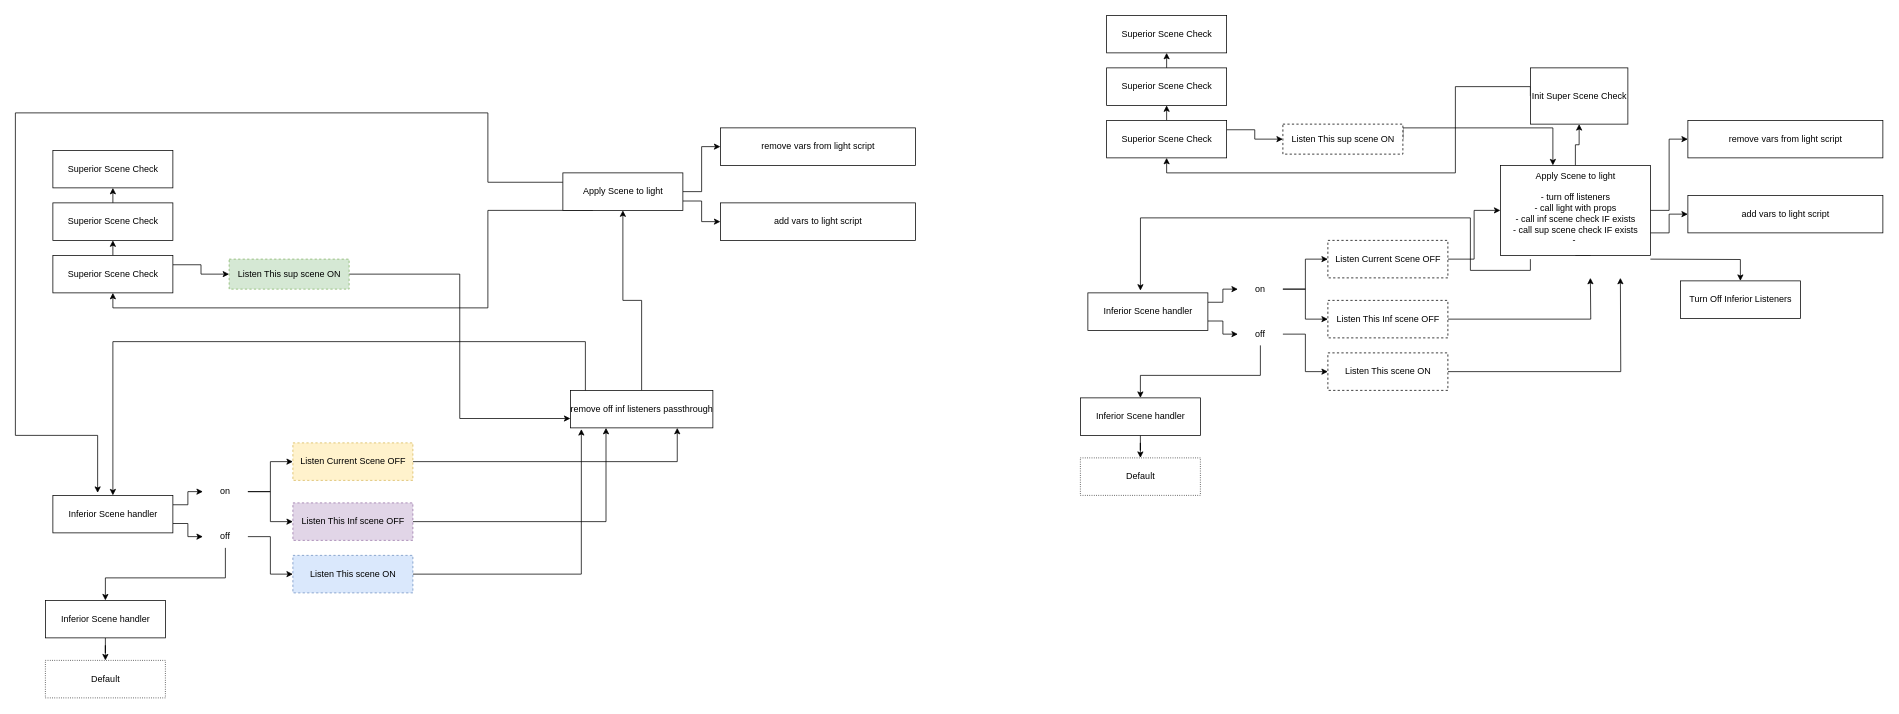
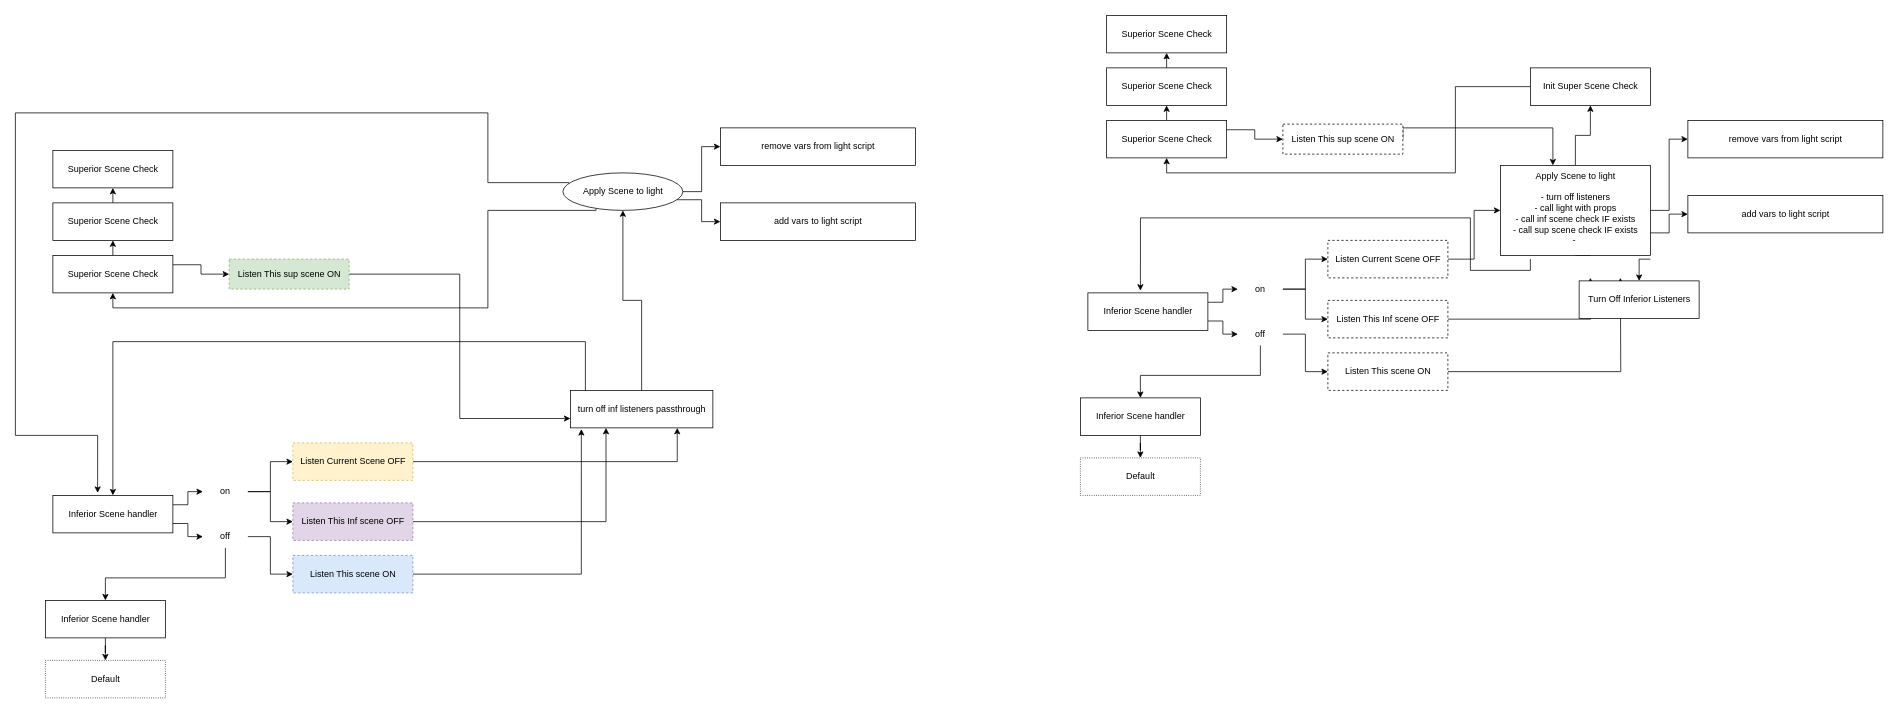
  <mxCell id="0" />
  <mxCell id="1" parent="0" />
  <mxCell id="2" value="remove vars from light script" style="html=1;" vertex="1" parent="1"><mxGeometry x="2250" y="160" width="260" height="50" as="geometry" /></mxCell>
  <mxCell id="3" style="edgeStyle=orthogonalEdgeStyle;rounded=0;orthogonalLoop=1;jettySize=auto;html=1;entryX=0;entryY=0.5;entryDx=0;entryDy=0;" edge="1" parent="1" source="8" target="2"><mxGeometry relative="1" as="geometry"><mxPoint x="2220" y="245" as="targetPoint" /></mxGeometry></mxCell>
  <mxCell id="4" style="edgeStyle=orthogonalEdgeStyle;rounded=0;orthogonalLoop=1;jettySize=auto;html=1;exitX=0.5;exitY=1;exitDx=0;exitDy=0;entryX=0.5;entryY=0;entryDx=0;entryDy=0;" edge="1" parent="1" source="8"><mxGeometry relative="1" as="geometry"><mxPoint x="2120" y="320" as="targetPoint" /></mxGeometry></mxCell>
  <mxCell id="5" style="edgeStyle=orthogonalEdgeStyle;rounded=0;orthogonalLoop=1;jettySize=auto;html=1;exitX=1;exitY=0.5;exitDx=0;exitDy=0;entryX=0.5;entryY=0;entryDx=0;entryDy=0;" edge="1" parent="1" target="33"><mxGeometry relative="1" as="geometry"><mxPoint x="2200" y="345" as="sourcePoint" /></mxGeometry></mxCell>
  <mxCell id="6" style="edgeStyle=orthogonalEdgeStyle;rounded=0;orthogonalLoop=1;jettySize=auto;html=1;exitX=0.5;exitY=0;exitDx=0;exitDy=0;entryX=0.5;entryY=1;entryDx=0;entryDy=0;" edge="1" parent="1" source="8" target="36"><mxGeometry relative="1" as="geometry" /></mxCell>
  <mxCell id="7" style="edgeStyle=orthogonalEdgeStyle;rounded=0;orthogonalLoop=1;jettySize=auto;html=1;exitX=1;exitY=0.75;exitDx=0;exitDy=0;entryX=0;entryY=0.5;entryDx=0;entryDy=0;" edge="1" parent="1" source="8" target="39"><mxGeometry relative="1" as="geometry" /></mxCell>
  <mxCell id="8" value="Apply Scene to light&lt;br&gt;&lt;br&gt;- turn off listeners&lt;br&gt;- call light with props&lt;br&gt;- call inf scene check IF exists&lt;br&gt;- call sup scene check IF exists&lt;br&gt;-&amp;nbsp;" style="html=1;verticalAlign=top;" vertex="1" parent="1"><mxGeometry x="2000" y="220" width="200" height="120" as="geometry" /></mxCell>
  <mxCell id="9" style="edgeStyle=orthogonalEdgeStyle;rounded=0;orthogonalLoop=1;jettySize=auto;html=1;exitX=1;exitY=0.25;exitDx=0;exitDy=0;" edge="1" parent="1" source="11" target="23"><mxGeometry relative="1" as="geometry" /></mxCell>
  <mxCell id="10" style="edgeStyle=orthogonalEdgeStyle;rounded=0;orthogonalLoop=1;jettySize=auto;html=1;exitX=1;exitY=0.75;exitDx=0;exitDy=0;" edge="1" parent="1" source="11" target="26"><mxGeometry relative="1" as="geometry" /></mxCell>
  <mxCell id="11" value="Inferior Scene handler" style="html=1;" vertex="1" parent="1"><mxGeometry x="1450" y="390" width="160" height="50" as="geometry" /></mxCell>
  <mxCell id="12" style="edgeStyle=orthogonalEdgeStyle;rounded=0;orthogonalLoop=1;jettySize=auto;html=1;exitX=1;exitY=0.25;exitDx=0;exitDy=0;entryX=0;entryY=0.5;entryDx=0;entryDy=0;" edge="1" parent="1" source="14" target="38"><mxGeometry relative="1" as="geometry"><mxPoint x="1695" y="165" as="targetPoint" /></mxGeometry></mxCell>
  <mxCell id="13" style="edgeStyle=orthogonalEdgeStyle;rounded=0;orthogonalLoop=1;jettySize=auto;html=1;exitX=0.5;exitY=0;exitDx=0;exitDy=0;entryX=0.5;entryY=1;entryDx=0;entryDy=0;" edge="1" parent="1" source="14" target="17"><mxGeometry relative="1" as="geometry" /></mxCell>
  <mxCell id="14" value="Superior Scene Check" style="html=1;" vertex="1" parent="1"><mxGeometry x="1475" y="160" width="160" height="50" as="geometry" /></mxCell>
  <mxCell id="15" style="edgeStyle=orthogonalEdgeStyle;rounded=0;orthogonalLoop=1;jettySize=auto;html=1;entryX=0.438;entryY=-0.06;entryDx=0;entryDy=0;entryPerimeter=0;exitX=0;exitY=0.5;exitDx=0;exitDy=0;" edge="1" parent="1" target="11"><mxGeometry relative="1" as="geometry"><mxPoint x="2040" y="345" as="sourcePoint" /><Array as="points"><mxPoint x="2040" y="360" /><mxPoint x="1960" y="360" /><mxPoint x="1960" y="290" /><mxPoint x="1520" y="290" /></Array></mxGeometry></mxCell>
  <mxCell id="16" style="edgeStyle=orthogonalEdgeStyle;rounded=0;orthogonalLoop=1;jettySize=auto;html=1;exitX=0.5;exitY=0;exitDx=0;exitDy=0;entryX=0.5;entryY=1;entryDx=0;entryDy=0;" edge="1" parent="1" source="17" target="18"><mxGeometry relative="1" as="geometry" /></mxCell>
  <mxCell id="17" value="Superior Scene Check" style="html=1;" vertex="1" parent="1"><mxGeometry x="1475" y="90" width="160" height="50" as="geometry" /></mxCell>
  <mxCell id="18" value="Superior Scene Check" style="html=1;" vertex="1" parent="1"><mxGeometry x="1475" y="20" width="160" height="50" as="geometry" /></mxCell>
  <mxCell id="19" style="edgeStyle=orthogonalEdgeStyle;rounded=0;orthogonalLoop=1;jettySize=auto;html=1;exitX=1;exitY=0.5;exitDx=0;exitDy=0;entryX=0;entryY=0.5;entryDx=0;entryDy=0;" edge="1" parent="1" source="20" target="8"><mxGeometry relative="1" as="geometry" /></mxCell>
  <mxCell id="20" value="Listen Current Scene OFF" style="html=1;dashed=1;" vertex="1" parent="1"><mxGeometry x="1770" y="320" width="160" height="50" as="geometry" /></mxCell>
  <mxCell id="21" style="edgeStyle=orthogonalEdgeStyle;rounded=0;orthogonalLoop=1;jettySize=auto;html=1;exitX=1;exitY=0.5;exitDx=0;exitDy=0;entryX=0;entryY=0.5;entryDx=0;entryDy=0;" edge="1" parent="1" source="23" target="20"><mxGeometry relative="1" as="geometry" /></mxCell>
  <mxCell id="22" style="edgeStyle=orthogonalEdgeStyle;rounded=0;orthogonalLoop=1;jettySize=auto;html=1;entryX=0;entryY=0.5;entryDx=0;entryDy=0;" edge="1" parent="1" source="23" target="30"><mxGeometry relative="1" as="geometry" /></mxCell>
  <mxCell id="23" value="on" style="text;html=1;strokeColor=none;fillColor=none;align=center;verticalAlign=middle;whiteSpace=wrap;rounded=0;" vertex="1" parent="1"><mxGeometry x="1650" y="370" width="60" height="30" as="geometry" /></mxCell>
  <mxCell id="24" style="edgeStyle=orthogonalEdgeStyle;rounded=0;orthogonalLoop=1;jettySize=auto;html=1;" edge="1" parent="1" source="26" target="28"><mxGeometry relative="1" as="geometry"><Array as="points"><mxPoint x="1680" y="500" /><mxPoint x="1520" y="500" /></Array></mxGeometry></mxCell>
  <mxCell id="25" style="edgeStyle=orthogonalEdgeStyle;rounded=0;orthogonalLoop=1;jettySize=auto;html=1;entryX=0;entryY=0.5;entryDx=0;entryDy=0;" edge="1" parent="1" source="26" target="32"><mxGeometry relative="1" as="geometry" /></mxCell>
  <mxCell id="26" value="off" style="text;html=1;strokeColor=none;fillColor=none;align=center;verticalAlign=middle;whiteSpace=wrap;rounded=0;" vertex="1" parent="1"><mxGeometry x="1650" y="430" width="60" height="30" as="geometry" /></mxCell>
  <mxCell id="27" style="edgeStyle=orthogonalEdgeStyle;rounded=0;orthogonalLoop=1;jettySize=auto;html=1;exitX=0.5;exitY=1;exitDx=0;exitDy=0;" edge="1" parent="1" source="28" target="34"><mxGeometry relative="1" as="geometry" /></mxCell>
  <mxCell id="28" value="Inferior Scene handler" style="html=1;" vertex="1" parent="1"><mxGeometry x="1440" y="530" width="160" height="50" as="geometry" /></mxCell>
  <mxCell id="29" style="edgeStyle=orthogonalEdgeStyle;rounded=0;orthogonalLoop=1;jettySize=auto;html=1;exitX=1;exitY=0.5;exitDx=0;exitDy=0;entryX=0.5;entryY=1;entryDx=0;entryDy=0;" edge="1" parent="1" source="30"><mxGeometry relative="1" as="geometry"><mxPoint x="2120" y="370" as="targetPoint" /></mxGeometry></mxCell>
  <mxCell id="30" value="Listen This Inf scene OFF" style="html=1;dashed=1;" vertex="1" parent="1"><mxGeometry x="1770" y="400" width="160" height="50" as="geometry" /></mxCell>
  <mxCell id="31" style="edgeStyle=orthogonalEdgeStyle;rounded=0;orthogonalLoop=1;jettySize=auto;html=1;exitX=1;exitY=0.5;exitDx=0;exitDy=0;entryX=0.75;entryY=1;entryDx=0;entryDy=0;" edge="1" parent="1" source="32"><mxGeometry relative="1" as="geometry"><mxPoint x="2160" y="370" as="targetPoint" /></mxGeometry></mxCell>
  <mxCell id="32" value="Listen This scene ON" style="html=1;dashed=1;" vertex="1" parent="1"><mxGeometry x="1770" y="470" width="160" height="50" as="geometry" /></mxCell>
- <mxCell id="33" value="Turn Off Inferior Listeners" style="html=1;" vertex="1" parent="1"><mxGeometry x="2240" y="374" width="160" height="50" as="geometry" /></mxCell>
+ <mxCell id="33" value="Turn Off Inferior Listeners" style="html=1;" vertex="1" parent="1"><mxGeometry x="2105" y="374" width="160" height="50" as="geometry" /></mxCell>
  <mxCell id="34" value="Default" style="html=1;dashed=1;dashPattern=1 2;" vertex="1" parent="1"><mxGeometry x="1440" y="610" width="160" height="50" as="geometry" /></mxCell>
  <mxCell id="35" style="edgeStyle=orthogonalEdgeStyle;rounded=0;orthogonalLoop=1;jettySize=auto;html=1;exitX=0;exitY=0.5;exitDx=0;exitDy=0;entryX=0.5;entryY=1;entryDx=0;entryDy=0;" edge="1" parent="1" source="36" target="14"><mxGeometry relative="1" as="geometry"><Array as="points"><mxPoint x="1940" y="115" /><mxPoint x="1940" y="230" /><mxPoint x="1555" y="230" /></Array></mxGeometry></mxCell>
- <mxCell id="36" value="Init Super Scene Check" style="html=1;" vertex="1" parent="1"><mxGeometry x="2040" y="90" width="130" height="75" as="geometry" /></mxCell>
+ <mxCell id="36" value="Init Super Scene Check" style="html=1;" vertex="1" parent="1"><mxGeometry x="2040" y="90" width="160" height="50" as="geometry" /></mxCell>
  <mxCell id="37" style="edgeStyle=orthogonalEdgeStyle;rounded=0;orthogonalLoop=1;jettySize=auto;html=1;exitX=1;exitY=0.5;exitDx=0;exitDy=0;" edge="1" parent="1" source="38" target="8"><mxGeometry relative="1" as="geometry"><Array as="points"><mxPoint x="2070" y="170" /></Array></mxGeometry></mxCell>
  <mxCell id="38" value="Listen This sup scene ON" style="html=1;dashed=1;" vertex="1" parent="1"><mxGeometry x="1710" y="165" width="160" height="40" as="geometry" /></mxCell>
  <mxCell id="39" value="add vars to light script" style="html=1;" vertex="1" parent="1"><mxGeometry x="2250" y="260" width="260" height="50" as="geometry" /></mxCell>
  <mxCell id="40" value="remove vars from light script" style="html=1;" vertex="1" parent="1"><mxGeometry x="960" y="170" width="260" height="50" as="geometry" /></mxCell>
  <mxCell id="41" style="edgeStyle=orthogonalEdgeStyle;rounded=0;orthogonalLoop=1;jettySize=auto;html=1;entryX=0;entryY=0.5;entryDx=0;entryDy=0;" edge="1" parent="1" source="45" target="40"><mxGeometry relative="1" as="geometry"><mxPoint x="1220" y="205" as="targetPoint" /></mxGeometry></mxCell>
  <mxCell id="42" style="edgeStyle=orthogonalEdgeStyle;rounded=0;orthogonalLoop=1;jettySize=auto;html=1;exitX=1;exitY=0.75;exitDx=0;exitDy=0;entryX=0;entryY=0.5;entryDx=0;entryDy=0;" edge="1" parent="1" source="45" target="75"><mxGeometry relative="1" as="geometry" /></mxCell>
  <mxCell id="43" style="edgeStyle=orthogonalEdgeStyle;rounded=0;orthogonalLoop=1;jettySize=auto;html=1;exitX=0;exitY=0.25;exitDx=0;exitDy=0;entryX=0.373;entryY=-0.067;entryDx=0;entryDy=0;entryPerimeter=0;" edge="1" parent="1" source="45" target="48"><mxGeometry relative="1" as="geometry"><Array as="points"><mxPoint x="650" y="243" /><mxPoint x="650" y="150" /><mxPoint x="20" y="150" /><mxPoint x="20" y="580" /><mxPoint x="130" y="580" /></Array></mxGeometry></mxCell>
  <mxCell id="44" style="edgeStyle=orthogonalEdgeStyle;rounded=0;orthogonalLoop=1;jettySize=auto;html=1;exitX=0.25;exitY=1;exitDx=0;exitDy=0;entryX=0.5;entryY=1;entryDx=0;entryDy=0;" edge="1" parent="1" source="45" target="51"><mxGeometry relative="1" as="geometry"><Array as="points"><mxPoint x="650" y="280" /><mxPoint x="650" y="410" /><mxPoint x="150" y="410" /></Array></mxGeometry></mxCell>
- <mxCell id="45" value="Apply Scene to light" style="html=1;" vertex="1" parent="1"><mxGeometry x="750" y="230" width="160" height="50" as="geometry" /></mxCell>
+ <mxCell id="45" value="Apply Scene to light" style="ellipse;html=1;" vertex="1" parent="1"><mxGeometry x="750" y="230" width="160" height="50" as="geometry" /></mxCell>
  <mxCell id="46" style="edgeStyle=orthogonalEdgeStyle;rounded=0;orthogonalLoop=1;jettySize=auto;html=1;exitX=1;exitY=0.25;exitDx=0;exitDy=0;" edge="1" parent="1" source="48" target="62"><mxGeometry relative="1" as="geometry" /></mxCell>
  <mxCell id="47" style="edgeStyle=orthogonalEdgeStyle;rounded=0;orthogonalLoop=1;jettySize=auto;html=1;exitX=1;exitY=0.75;exitDx=0;exitDy=0;" edge="1" parent="1" source="48" target="65"><mxGeometry relative="1" as="geometry" /></mxCell>
  <mxCell id="48" value="Inferior Scene handler" style="html=1;" vertex="1" parent="1"><mxGeometry x="70" y="660" width="160" height="50" as="geometry" /></mxCell>
  <mxCell id="49" style="edgeStyle=orthogonalEdgeStyle;rounded=0;orthogonalLoop=1;jettySize=auto;html=1;exitX=1;exitY=0.25;exitDx=0;exitDy=0;entryX=0;entryY=0.5;entryDx=0;entryDy=0;" edge="1" parent="1" source="51" target="74"><mxGeometry relative="1" as="geometry"><mxPoint x="290" y="345" as="targetPoint" /></mxGeometry></mxCell>
  <mxCell id="50" style="edgeStyle=orthogonalEdgeStyle;rounded=0;orthogonalLoop=1;jettySize=auto;html=1;exitX=0.5;exitY=0;exitDx=0;exitDy=0;entryX=0.5;entryY=1;entryDx=0;entryDy=0;" edge="1" parent="1" source="51" target="56"><mxGeometry relative="1" as="geometry" /></mxCell>
  <mxCell id="51" value="Superior Scene Check" style="html=1;" vertex="1" parent="1"><mxGeometry x="70" y="340" width="160" height="50" as="geometry" /></mxCell>
  <mxCell id="52" style="edgeStyle=orthogonalEdgeStyle;rounded=0;orthogonalLoop=1;jettySize=auto;html=1;exitX=0;exitY=0.5;exitDx=0;exitDy=0;entryX=0.5;entryY=0;entryDx=0;entryDy=0;" edge="1" parent="1" source="54" target="48"><mxGeometry relative="1" as="geometry"><Array as="points"><mxPoint x="780" y="545" /><mxPoint x="780" y="455" /><mxPoint x="150" y="455" /></Array></mxGeometry></mxCell>
  <mxCell id="53" style="edgeStyle=orthogonalEdgeStyle;rounded=0;orthogonalLoop=1;jettySize=auto;html=1;exitX=0.5;exitY=0;exitDx=0;exitDy=0;entryX=0.5;entryY=1;entryDx=0;entryDy=0;" edge="1" parent="1" source="54" target="45"><mxGeometry relative="1" as="geometry" /></mxCell>
- <mxCell id="54" value="remove off inf listeners passthrough" style="html=1;" vertex="1" parent="1"><mxGeometry x="760" y="520" width="190" height="50" as="geometry" /></mxCell>
+ <mxCell id="54" value="turn off inf listeners passthrough" style="html=1;" vertex="1" parent="1"><mxGeometry x="760" y="520" width="190" height="50" as="geometry" /></mxCell>
  <mxCell id="55" style="edgeStyle=orthogonalEdgeStyle;rounded=0;orthogonalLoop=1;jettySize=auto;html=1;exitX=0.5;exitY=0;exitDx=0;exitDy=0;entryX=0.5;entryY=1;entryDx=0;entryDy=0;" edge="1" parent="1" source="56" target="57"><mxGeometry relative="1" as="geometry" /></mxCell>
  <mxCell id="56" value="Superior Scene Check" style="html=1;" vertex="1" parent="1"><mxGeometry x="70" y="270" width="160" height="50" as="geometry" /></mxCell>
  <mxCell id="57" value="Superior Scene Check" style="html=1;" vertex="1" parent="1"><mxGeometry x="70" y="200" width="160" height="50" as="geometry" /></mxCell>
  <mxCell id="58" style="edgeStyle=orthogonalEdgeStyle;rounded=0;orthogonalLoop=1;jettySize=auto;html=1;exitX=1;exitY=0.5;exitDx=0;exitDy=0;entryX=0.75;entryY=1;entryDx=0;entryDy=0;" edge="1" parent="1" source="59" target="54"><mxGeometry relative="1" as="geometry" /></mxCell>
  <mxCell id="59" value="Listen Current Scene OFF" style="html=1;dashed=1;fillColor=#fff2cc;strokeColor=#d6b656;" vertex="1" parent="1"><mxGeometry x="390" y="590" width="160" height="50" as="geometry" /></mxCell>
  <mxCell id="60" style="edgeStyle=orthogonalEdgeStyle;rounded=0;orthogonalLoop=1;jettySize=auto;html=1;exitX=1;exitY=0.5;exitDx=0;exitDy=0;entryX=0;entryY=0.5;entryDx=0;entryDy=0;" edge="1" parent="1" source="62" target="59"><mxGeometry relative="1" as="geometry" /></mxCell>
  <mxCell id="61" style="edgeStyle=orthogonalEdgeStyle;rounded=0;orthogonalLoop=1;jettySize=auto;html=1;entryX=0;entryY=0.5;entryDx=0;entryDy=0;" edge="1" parent="1" source="62" target="69"><mxGeometry relative="1" as="geometry" /></mxCell>
  <mxCell id="62" value="on" style="text;html=1;strokeColor=none;fillColor=none;align=center;verticalAlign=middle;whiteSpace=wrap;rounded=0;" vertex="1" parent="1"><mxGeometry x="270" y="640" width="60" height="30" as="geometry" /></mxCell>
  <mxCell id="63" style="edgeStyle=orthogonalEdgeStyle;rounded=0;orthogonalLoop=1;jettySize=auto;html=1;" edge="1" parent="1" source="65" target="67"><mxGeometry relative="1" as="geometry"><Array as="points"><mxPoint x="300" y="770" /><mxPoint x="140" y="770" /></Array></mxGeometry></mxCell>
  <mxCell id="64" style="edgeStyle=orthogonalEdgeStyle;rounded=0;orthogonalLoop=1;jettySize=auto;html=1;entryX=0;entryY=0.5;entryDx=0;entryDy=0;" edge="1" parent="1" source="65" target="71"><mxGeometry relative="1" as="geometry" /></mxCell>
  <mxCell id="65" value="off" style="text;html=1;strokeColor=none;fillColor=none;align=center;verticalAlign=middle;whiteSpace=wrap;rounded=0;" vertex="1" parent="1"><mxGeometry x="270" y="700" width="60" height="30" as="geometry" /></mxCell>
  <mxCell id="66" style="edgeStyle=orthogonalEdgeStyle;rounded=0;orthogonalLoop=1;jettySize=auto;html=1;exitX=0.5;exitY=1;exitDx=0;exitDy=0;" edge="1" parent="1" source="67" target="72"><mxGeometry relative="1" as="geometry" /></mxCell>
  <mxCell id="67" value="Inferior Scene handler" style="html=1;" vertex="1" parent="1"><mxGeometry x="60" y="800" width="160" height="50" as="geometry" /></mxCell>
  <mxCell id="68" style="edgeStyle=orthogonalEdgeStyle;rounded=0;orthogonalLoop=1;jettySize=auto;html=1;exitX=1;exitY=0.5;exitDx=0;exitDy=0;entryX=0.25;entryY=1;entryDx=0;entryDy=0;" edge="1" parent="1" source="69" target="54"><mxGeometry relative="1" as="geometry" /></mxCell>
  <mxCell id="69" value="Listen This Inf scene OFF" style="html=1;dashed=1;fillColor=#e1d5e7;strokeColor=#9673a6;" vertex="1" parent="1"><mxGeometry x="390" y="670" width="160" height="50" as="geometry" /></mxCell>
  <mxCell id="70" style="edgeStyle=orthogonalEdgeStyle;rounded=0;orthogonalLoop=1;jettySize=auto;html=1;exitX=1;exitY=0.5;exitDx=0;exitDy=0;entryX=0.077;entryY=1.033;entryDx=0;entryDy=0;entryPerimeter=0;" edge="1" parent="1" source="71" target="54"><mxGeometry relative="1" as="geometry" /></mxCell>
  <mxCell id="71" value="Listen This scene ON" style="html=1;dashed=1;fillColor=#dae8fc;strokeColor=#6c8ebf;" vertex="1" parent="1"><mxGeometry x="390" y="740" width="160" height="50" as="geometry" /></mxCell>
  <mxCell id="72" value="Default" style="html=1;dashed=1;dashPattern=1 2;" vertex="1" parent="1"><mxGeometry x="60" y="880" width="160" height="50" as="geometry" /></mxCell>
  <mxCell id="73" style="edgeStyle=orthogonalEdgeStyle;rounded=0;orthogonalLoop=1;jettySize=auto;html=1;exitX=1;exitY=0.5;exitDx=0;exitDy=0;entryX=0;entryY=0.75;entryDx=0;entryDy=0;" edge="1" parent="1" source="74" target="54"><mxGeometry relative="1" as="geometry" /></mxCell>
  <mxCell id="74" value="Listen This sup scene ON" style="html=1;dashed=1;fillColor=#d5e8d4;strokeColor=#82b366;" vertex="1" parent="1"><mxGeometry x="305" y="345" width="160" height="40" as="geometry" /></mxCell>
  <mxCell id="75" value="add vars to light script" style="html=1;" vertex="1" parent="1"><mxGeometry x="960" y="270" width="260" height="50" as="geometry" /></mxCell>
